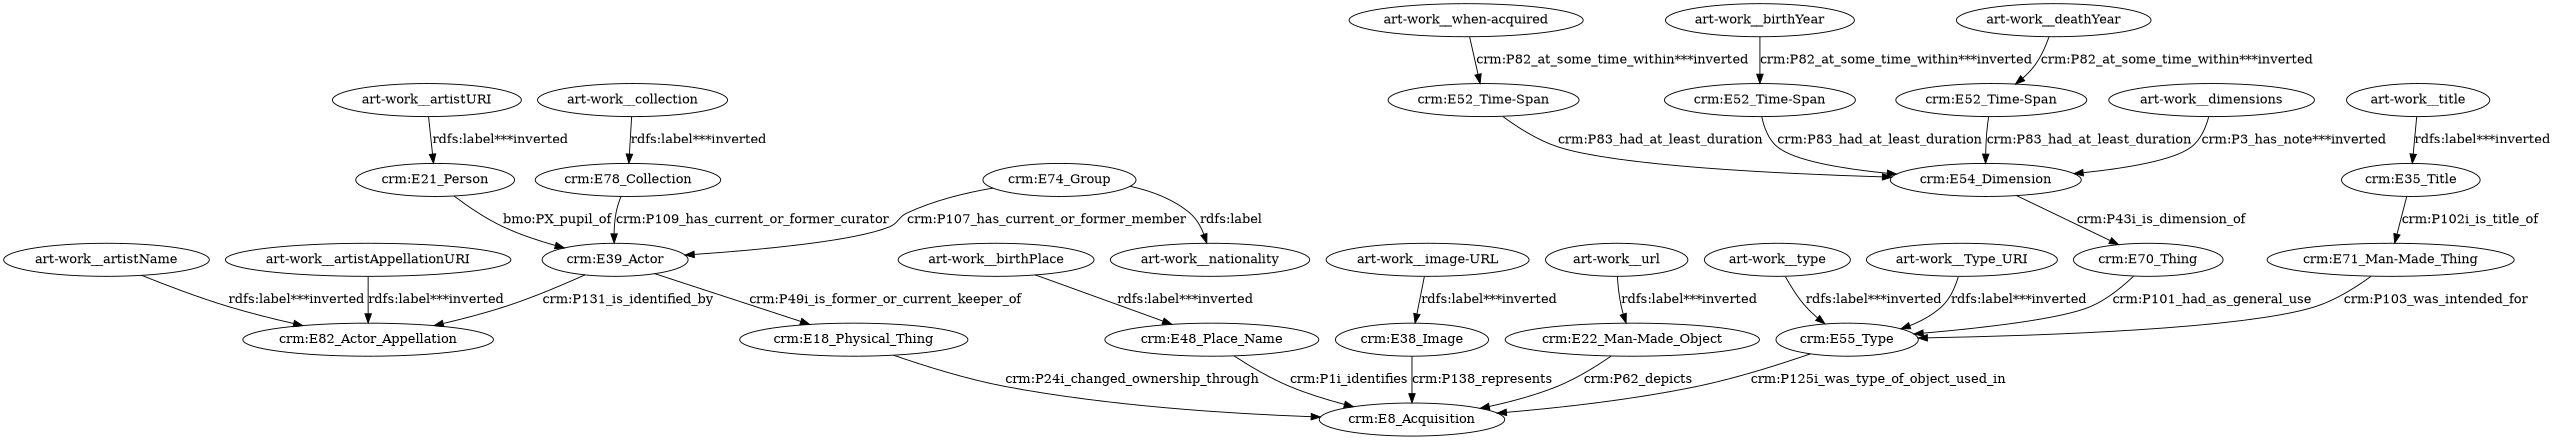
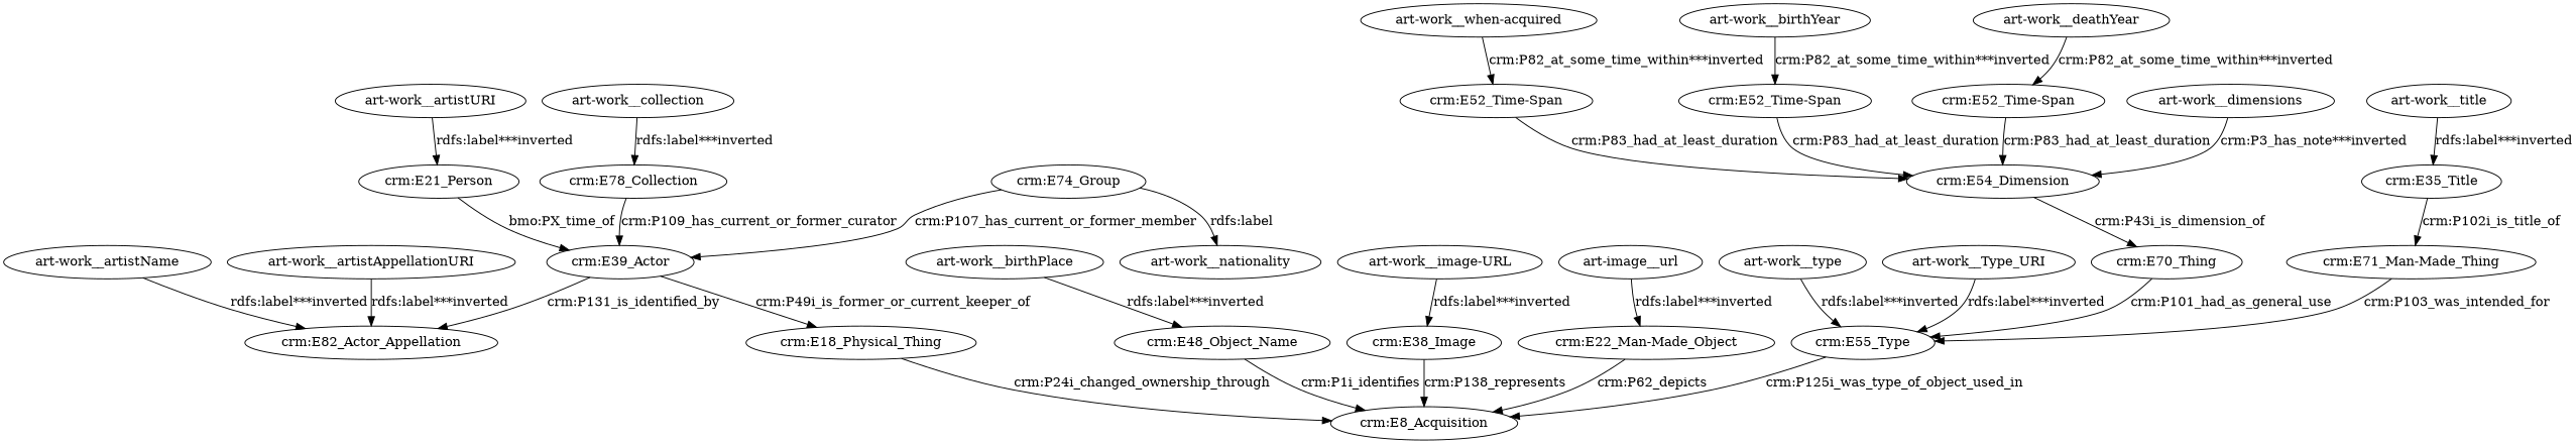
  digraph {
    node [type=class_uri]
    edge [type=st_property_uri weight=1]
    n1 [label="art-work__Type_URI" type=attribute_name]
    n2 [label="crm:E55_Type"]
    n3 [label="crm:E8_Acquisition"]
    n4 [label="art-work__artistAppellationURI" type=attribute_name]
    n5 [label="crm:E82_Actor_Appellation"]
    n6 [label="art-work__artistName" type=attribute_name]
    n7 [label="art-work__artistURI" type=attribute_name]
    n8 [label="crm:E21_Person"]
    n9 [label="crm:E39_Actor"]
    n10 [label="crm:E18_Physical_Thing"]
    n11 [label="art-work__birthPlace" type=attribute_name]
-   n12 [label="crm:E48_Place_Name"]
+   n12 [label="crm:E48_Object_Name"]
    n13 [label="art-work__birthYear" type=attribute_name]
    n14 [label="crm:E52_Time-Span"]
    n15 [label="crm:E54_Dimension"]
    n16 [label="crm:E70_Thing"]
    n17 [label="art-work__collection" type=attribute_name]
    n18 [label="crm:E78_Collection"]
    n19 [label="art-work__deathYear" type=attribute_name]
    n20 [label="crm:E52_Time-Span"]
    n21 [label="art-work__dimensions" type=attribute_name]
    n22 [label="art-work__image-URL" type=attribute_name]
    n23 [label="crm:E38_Image"]
    n24 [label="crm:E74_Group"]
    n25 [label="art-work__nationality" type=attribute_name]
    n26 [label="art-work__title" type=attribute_name]
    n27 [label="crm:E35_Title"]
    n28 [label="crm:E71_Man-Made_Thing"]
    n29 [label="art-work__type" type=attribute_name]
-   n30 [label="art-work__url" type=attribute_name]
+   n30 [label="art-image__url" type=attribute_name]
    n31 [label="crm:E22_Man-Made_Object"]
    n32 [label="art-work__when-acquired" type=attribute_name]
    n33 [label="crm:E52_Time-Span"]
    n1 -> n2 [label="rdfs:label***inverted"]
    n2 -> n3 [label="crm:P125i_was_type_of_object_used_in" type=inherited weight=4]
    n4 -> n5 [label="rdfs:label***inverted"]
    n6 -> n5 [label="rdfs:label***inverted"]
    n7 -> n8 [label="rdfs:label***inverted"]
-   n8 -> n9 [label="bmo:PX_pupil_of" type=direct_property_uri]
+   n8 -> n9 [label="bmo:PX_time_of" type=direct_property_uri]
    n9 -> n5 [label="crm:P131_is_identified_by" type=direct_property_uri]
    n9 -> n10 [label="crm:P49i_is_former_or_current_keeper_of" type=direct_property_uri]
    n10 -> n3 [label="crm:P24i_changed_ownership_through" type=direct_property_uri]
    n11 -> n12 [label="rdfs:label***inverted"]
    n12 -> n3 [label="crm:P1i_identifies" type=inherited weight=4]
    n13 -> n14 [label="crm:P82_at_some_time_within***inverted"]
    n14 -> n15 [label="crm:P83_had_at_least_duration" type=direct_property_uri]
    n15 -> n16 [label="crm:P43i_is_dimension_of" type=direct_property_uri]
    n16 -> n2 [label="crm:P101_had_as_general_use" type=direct_property_uri]
    n17 -> n18 [label="rdfs:label***inverted"]
    n18 -> n9 [label="crm:P109_has_current_or_former_curator" type=direct_property_uri]
    n19 -> n20 [label="crm:P82_at_some_time_within***inverted"]
    n20 -> n15 [label="crm:P83_had_at_least_duration" type=direct_property_uri]
    n21 -> n15 [label="crm:P3_has_note***inverted"]
    n22 -> n23 [label="rdfs:label***inverted"]
    n23 -> n3 [label="crm:P138_represents" type=inherited weight=4]
    n24 -> n9 [label="crm:P107_has_current_or_former_member" type=direct_property_uri]
    n24 -> n25 [label="rdfs:label" weight=""]
    n26 -> n27 [label="rdfs:label***inverted"]
    n27 -> n28 [label="crm:P102i_is_title_of" type=direct_property_uri]
    n28 -> n2 [label="crm:P103_was_intended_for" type=direct_property_uri]
    n29 -> n2 [label="rdfs:label***inverted"]
    n30 -> n31 [label="rdfs:label***inverted"]
    n31 -> n3 [label="crm:P62_depicts" type=inherited weight=4]
    n32 -> n33 [label="crm:P82_at_some_time_within***inverted"]
    n33 -> n15 [label="crm:P83_had_at_least_duration" type=direct_property_uri]
  }
